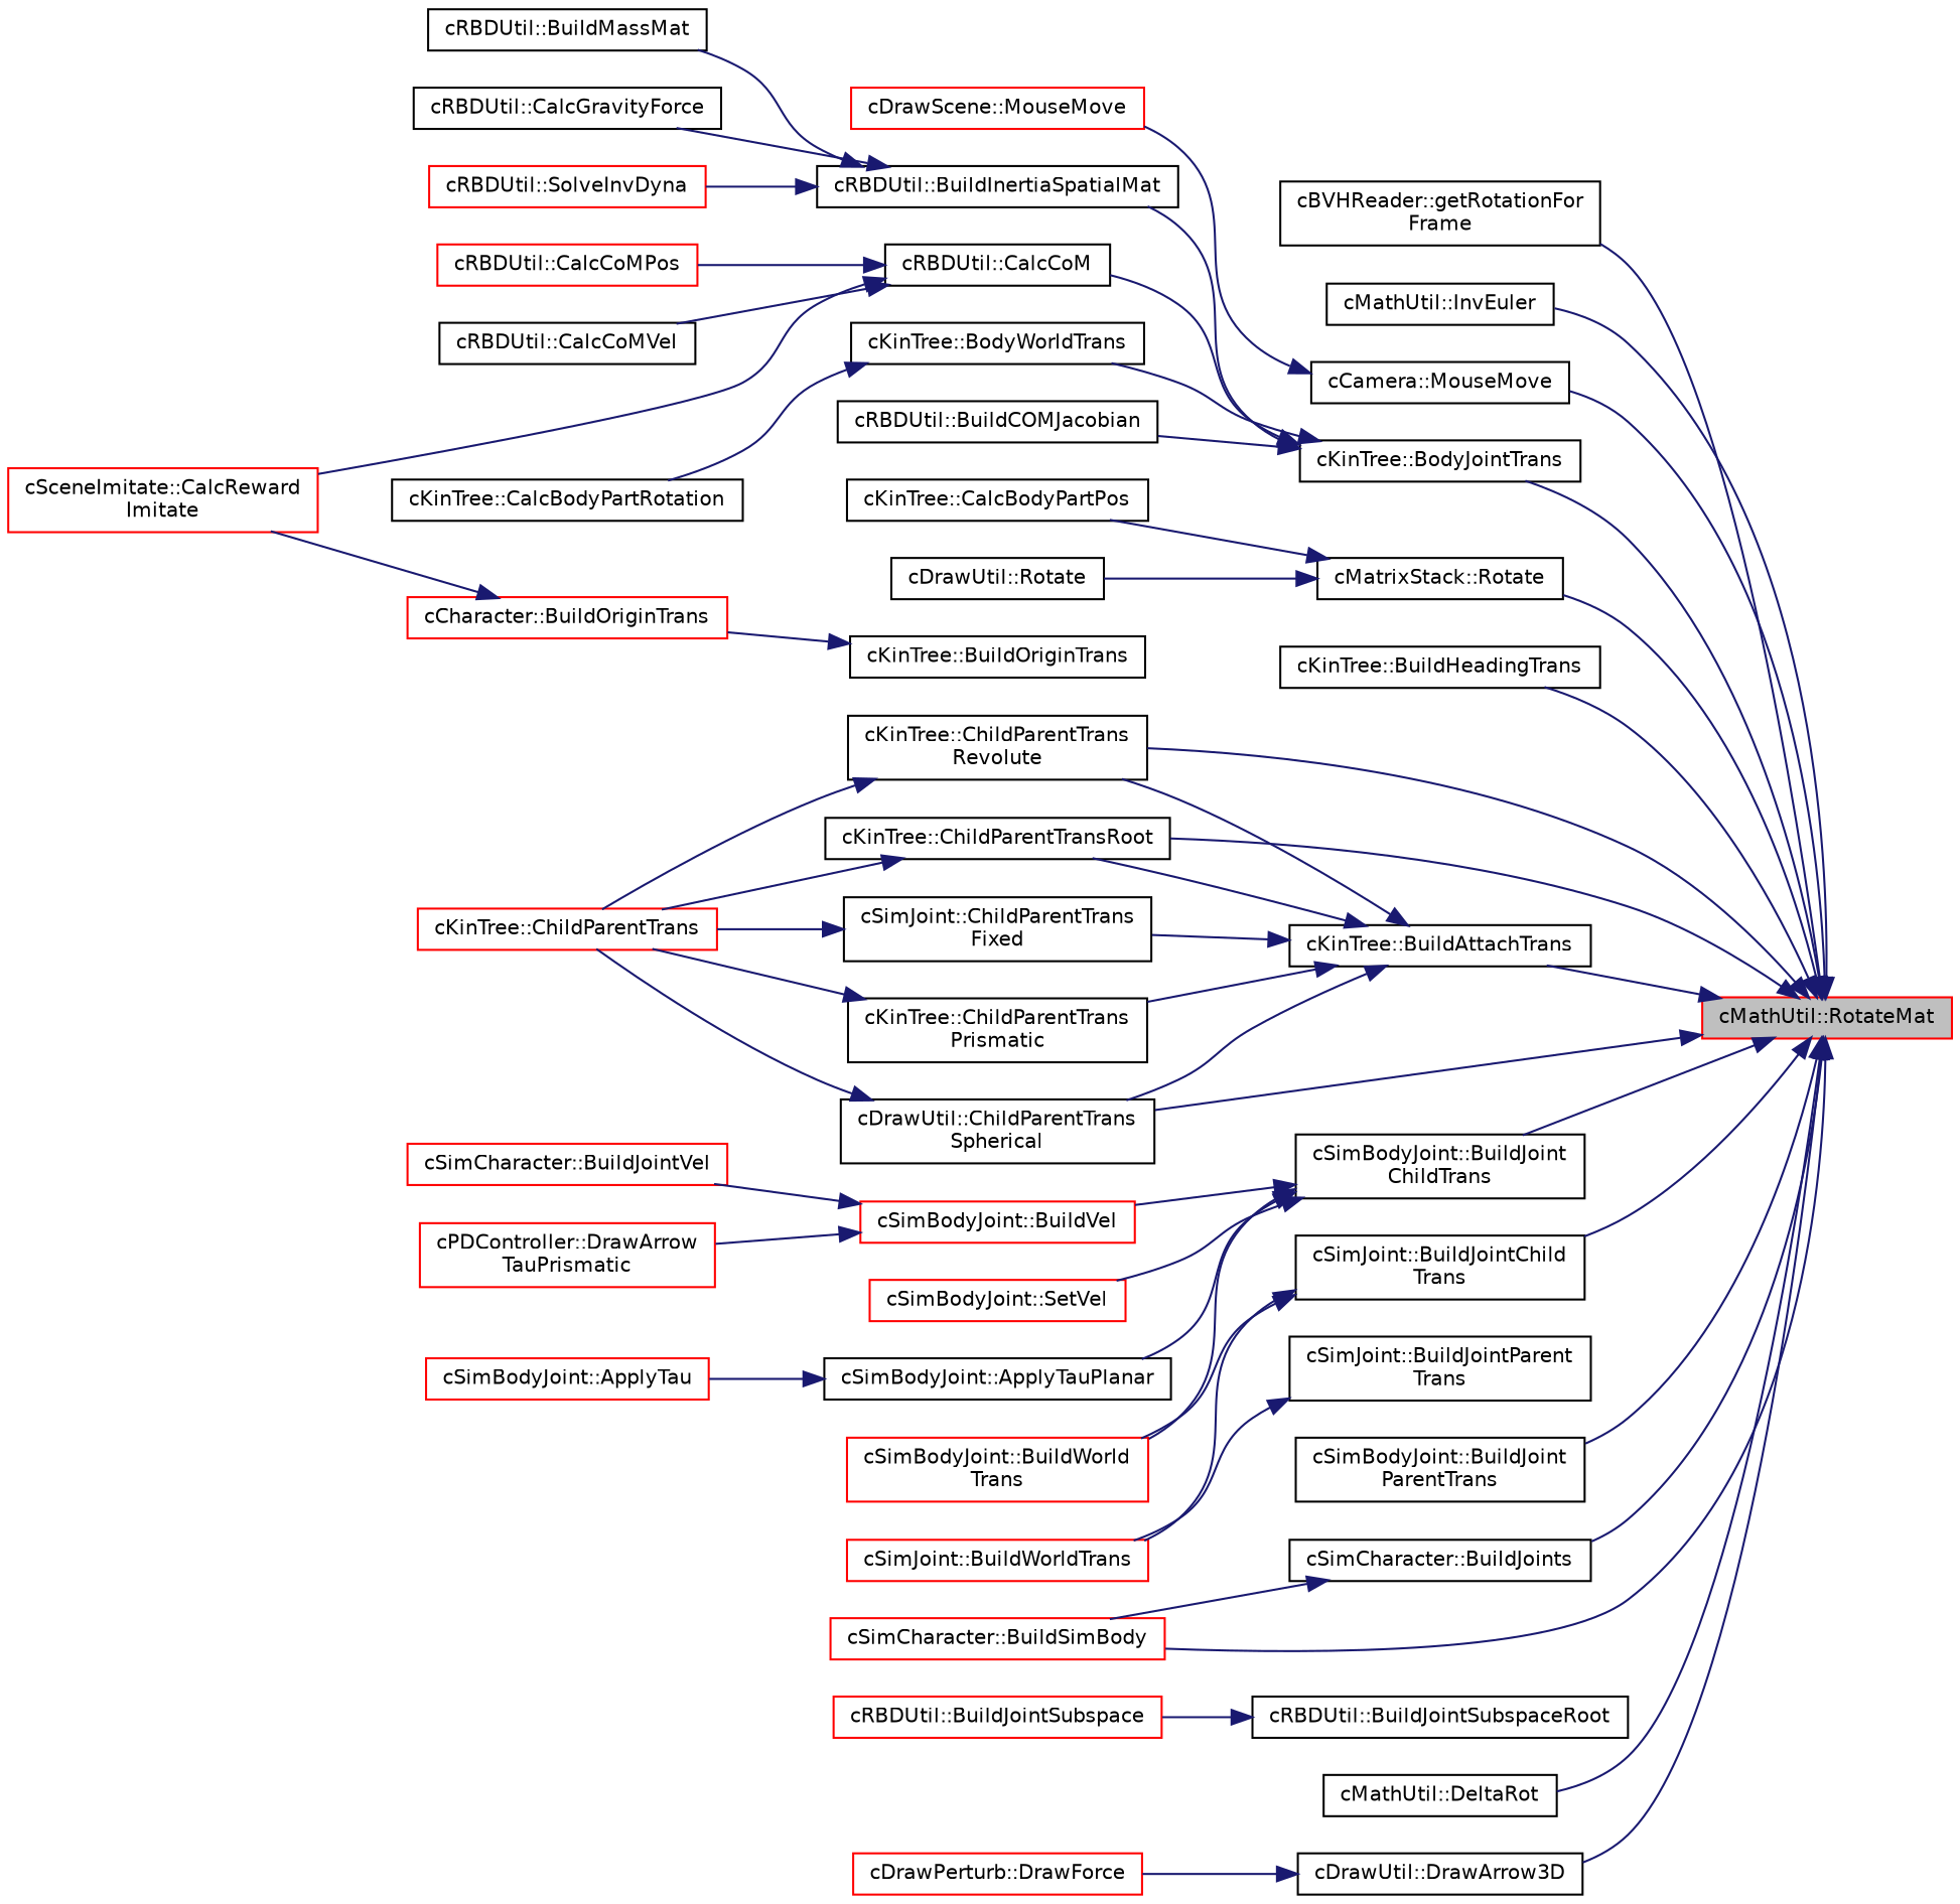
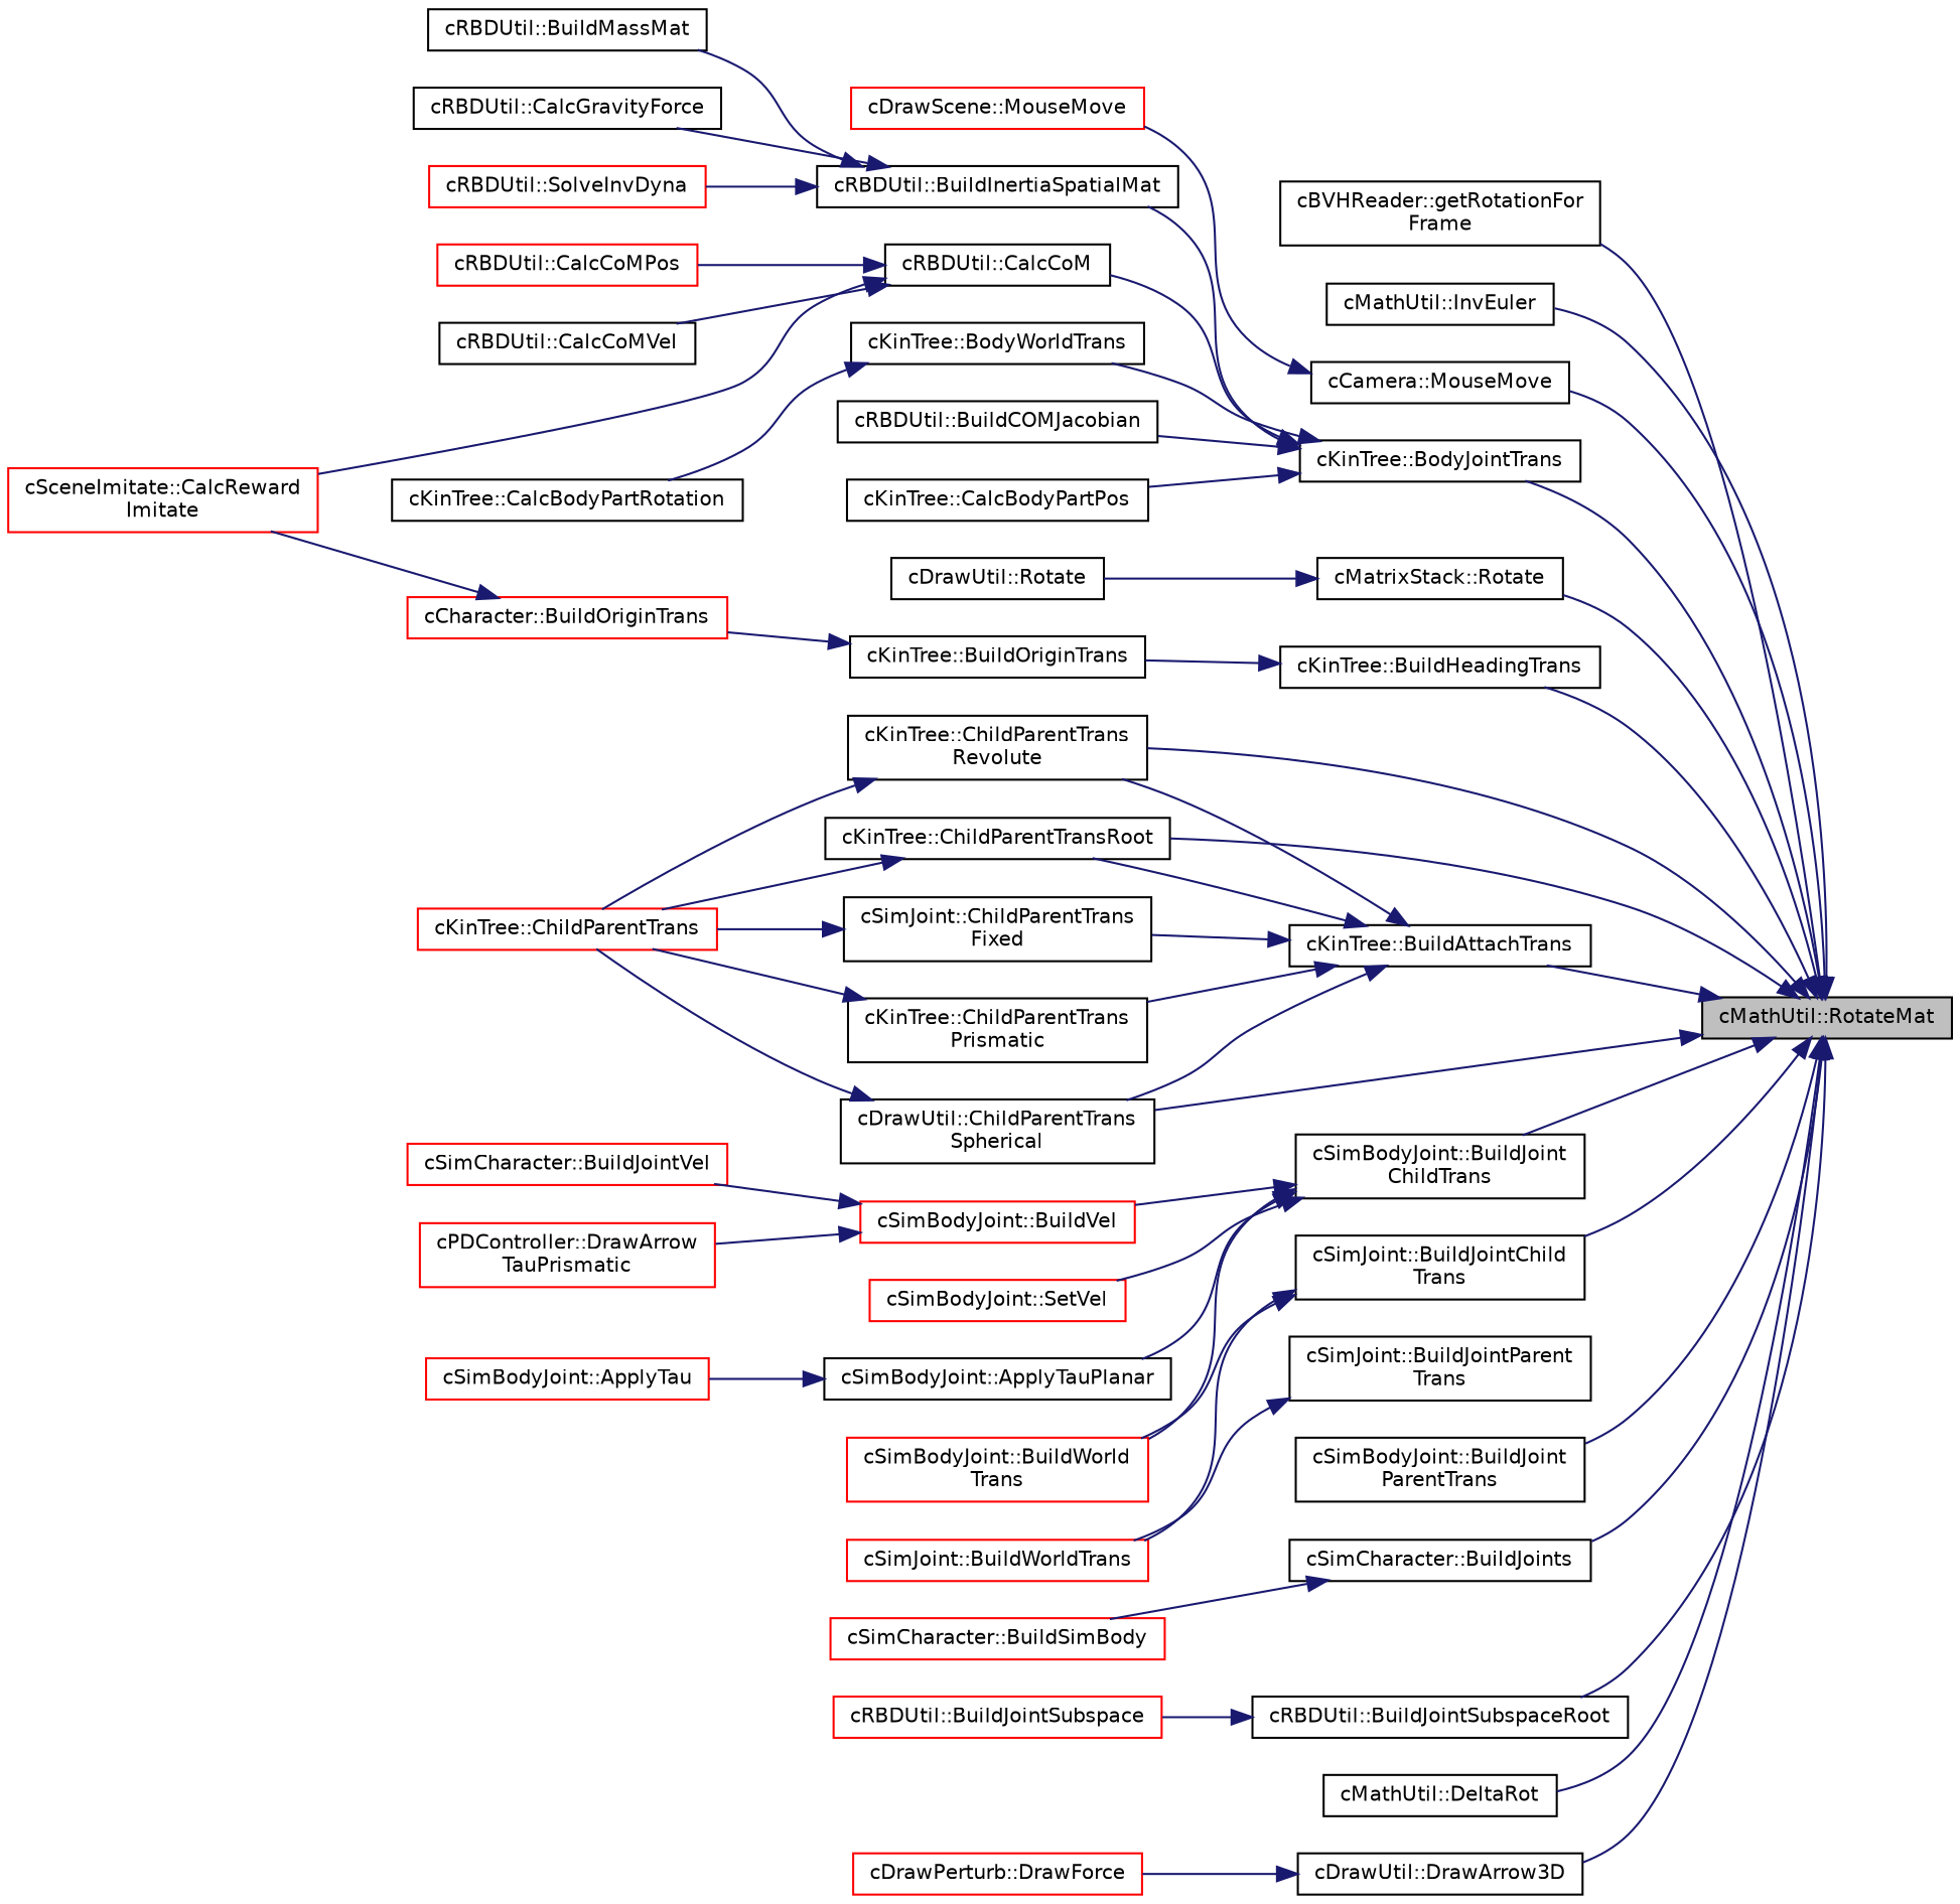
  digraph {
    rankdir=RL
    node [color=black fillcolor=white fontname=Helvetica fontsize=10 shape=record style=filled]
    edge [color=midnightblue dir=back fontname=Helvetica fontsize=10 labelfontname=Helvetica labelfontsize=10 style=solid]
-   n1 [color=red fillcolor=grey75 fontcolor=black height=0.2 label="cMathUtil::RotateMat" width=0.4]
+   n1 [fillcolor=grey75 fontcolor=black height=0.2 label="cMathUtil::RotateMat" width=0.4]
    n2 [height=0.2 label="cKinTree::BodyJointTrans" width=0.4]
    n3 [height=0.2 label="cKinTree::BuildAttachTrans" width=0.4]
    n4 [height=0.2 label="cKinTree::ChildParentTrans\lRevolute" width=0.4]
    n5 [height=0.2 label="cKinTree::ChildParentTransRoot" width=0.4]
    n6 [height=0.2 label="cDrawUtil::ChildParentTrans\lSpherical" width=0.4]
    n7 [height=0.2 label="cKinTree::BuildHeadingTrans" width=0.4]
    n8 [height=0.2 label="cSimBodyJoint::BuildJoint\lChildTrans" width=0.4]
    n9 [height=0.2 label="cSimJoint::BuildJointChild\lTrans" width=0.4]
    n10 [height=0.2 label="cSimBodyJoint::BuildJoint\lParentTrans" width=0.4]
    n11 [height=0.2 label="cSimCharacter::BuildJoints" width=0.4]
    n12 [height=0.2 label="cRBDUtil::BuildJointSubspaceRoot" width=0.4]
    n13 [height=0.2 label="cMathUtil::DeltaRot" width=0.4]
    n14 [height=0.2 label="cDrawUtil::DrawArrow3D" width=0.4]
    n15 [height=0.2 label="cBVHReader::getRotationFor\lFrame" width=0.4]
    n16 [height=0.2 label="cMathUtil::InvEuler" width=0.4]
    n17 [height=0.2 label="cCamera::MouseMove" width=0.4]
    n18 [height=0.2 label="cMatrixStack::Rotate" width=0.4]
    n19 [height=0.2 label="cKinTree::BodyWorldTrans" width=0.4]
    n20 [height=0.2 label="cRBDUtil::BuildCOMJacobian" width=0.4]
    n21 [height=0.2 label="cRBDUtil::BuildInertiaSpatialMat" width=0.4]
    n22 [height=0.2 label="cKinTree::CalcBodyPartPos" width=0.4]
    n23 [height=0.2 label="cRBDUtil::CalcCoM" width=0.4]
    n24 [height=0.2 label="cSimJoint::ChildParentTrans\lFixed" width=0.4]
    n25 [height=0.2 label="cKinTree::ChildParentTrans\lPrismatic" width=0.4]
    n26 [color=red height=0.2 label="cKinTree::ChildParentTrans" width=0.4]
    n27 [height=0.2 label="cKinTree::BuildOriginTrans" width=0.4]
    n28 [height=0.2 label="cSimBodyJoint::ApplyTauPlanar" width=0.4]
    n29 [color=red height=0.2 label="cSimBodyJoint::BuildVel" width=0.4]
    n30 [color=red height=0.2 label="cSimBodyJoint::BuildWorld\lTrans" width=0.4]
    n31 [color=red height=0.2 label="cSimBodyJoint::SetVel" width=0.4]
    n32 [color=red height=0.2 label="cSimJoint::BuildWorldTrans" width=0.4]
    n33 [height=0.2 label="cSimJoint::BuildJointParent\lTrans" width=0.4]
    n34 [color=red height=0.2 label="cSimCharacter::BuildSimBody" width=0.4]
    n35 [color=red height=0.2 label="cRBDUtil::BuildJointSubspace" width=0.4]
    n36 [color=red height=0.2 label="cDrawPerturb::DrawForce" width=0.4]
    n37 [color=red height=0.2 label="cDrawScene::MouseMove" width=0.4]
    n38 [height=0.2 label="cDrawUtil::Rotate" width=0.4]
    n39 [height=0.2 label="cKinTree::CalcBodyPartRotation" width=0.4]
    n40 [height=0.2 label="cRBDUtil::BuildMassMat" width=0.4]
    n41 [height=0.2 label="cRBDUtil::CalcGravityForce" width=0.4]
    n42 [color=red height=0.2 label="cRBDUtil::SolveInvDyna" width=0.4]
    n43 [color=red height=0.2 label="cRBDUtil::CalcCoMPos" width=0.4]
    n44 [height=0.2 label="cRBDUtil::CalcCoMVel" width=0.4]
    n45 [color=red height=0.2 label="cSceneImitate::CalcReward\lImitate" width=0.4]
    n46 [color=red height=0.2 label="cCharacter::BuildOriginTrans" width=0.4]
    n47 [color=red height=0.2 label="cSimBodyJoint::ApplyTau" width=0.4]
    n48 [color=red height=0.2 label="cSimCharacter::BuildJointVel" width=0.4]
    n49 [color=red height=0.2 label="cPDController::DrawArrow\lTauPrismatic" width=0.4]
    n1 -> n2
    n1 -> n3
    n1 -> n4
    n1 -> n5
    n1 -> n6
    n1 -> n7
    n1 -> n8
    n1 -> n9
    n1 -> n10
    n1 -> n11
-   n1 -> n34
+   n1 -> n12
    n1 -> n13
    n1 -> n14
    n1 -> n15
    n1 -> n16
    n1 -> n17
    n1 -> n18
    n2 -> n19
    n2 -> n20
    n2 -> n21
-   n18 -> n22
+   n2 -> n22
    n2 -> n23
    n3 -> n4
    n3 -> n5
    n3 -> n6
    n3 -> n24
    n3 -> n25
    n4 -> n26
    n5 -> n26
    n6 -> n26
+   n7 -> n27
    n8 -> n28
    n8 -> n29
    n8 -> n30
    n8 -> n31
    n9 -> n30
    n9 -> n32
    n11 -> n34
    n12 -> n35
    n14 -> n36
    n17 -> n37
    n18 -> n38
    n19 -> n39
    n21 -> n40
    n21 -> n41
    n21 -> n42
    n23 -> n43
    n23 -> n44
    n23 -> n45
    n24 -> n26
    n25 -> n26
    n27 -> n46
    n28 -> n47
    n29 -> n48
    n29 -> n49
    n33 -> n32
    n46 -> n45
  }
